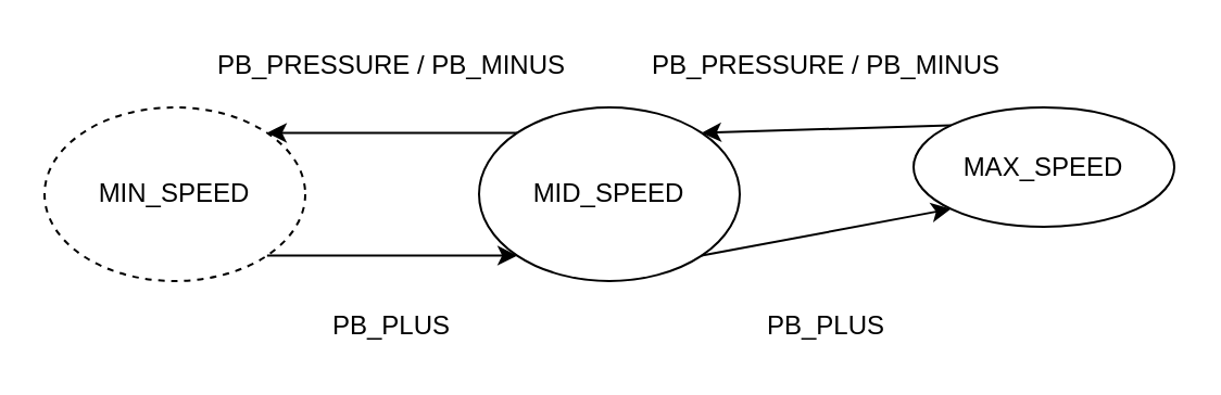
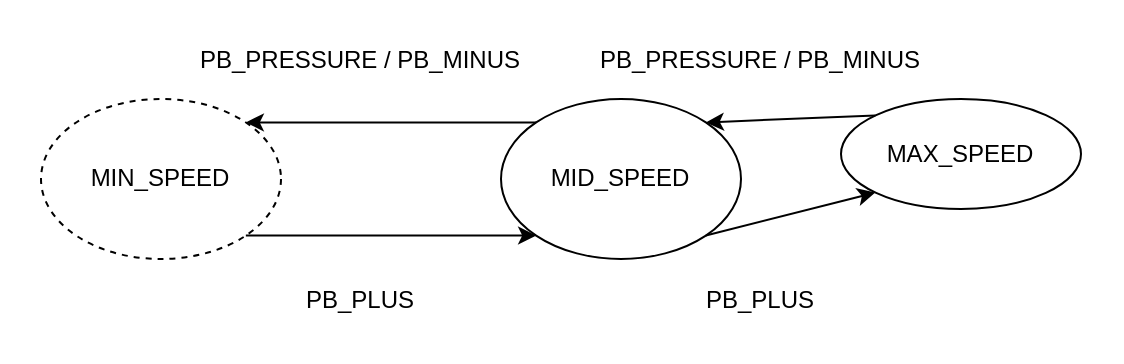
  <mxCell id="0" />
  <mxCell id="1" parent="0" />
  <mxCell id="2" value="MIN_SPEED" style="ellipse;whiteSpace=wrap;html=1;dashed=1;" vertex="1" parent="1"><mxGeometry x="20" y="49" width="120" height="80" as="geometry" /></mxCell>
- <mxCell id="3" value="MID_SPEED" style="ellipse;whiteSpace=wrap;html=1;" vertex="1" parent="1"><mxGeometry x="220" y="49" width="120" height="80" as="geometry" /></mxCell>
+ <mxCell id="3" value="MID_SPEED" style="ellipse;whiteSpace=wrap;html=1;" vertex="1" parent="1"><mxGeometry x="250" y="49" width="120" height="80" as="geometry" /></mxCell>
  <mxCell id="4" value="MAX_SPEED" style="ellipse;whiteSpace=wrap;html=1;" vertex="1" parent="1"><mxGeometry x="420" y="49" width="120" height="55" as="geometry" /></mxCell>
  <mxCell id="5" value="" style="endArrow=classic;html=1;exitX=1;exitY=1;exitDx=0;exitDy=0;entryX=0;entryY=1;entryDx=0;entryDy=0;" edge="1" parent="1" source="2" target="3"><mxGeometry width="50" height="50" relative="1" as="geometry"><mxPoint x="250" y="130" as="sourcePoint" /><mxPoint x="300" y="80" as="targetPoint" /></mxGeometry></mxCell>
  <mxCell id="6" value="" style="endArrow=classic;html=1;exitX=0;exitY=0;exitDx=0;exitDy=0;entryX=1;entryY=0;entryDx=0;entryDy=0;" edge="1" parent="1" source="3" target="2"><mxGeometry width="50" height="50" relative="1" as="geometry"><mxPoint x="250" y="130" as="sourcePoint" /><mxPoint x="170" y="10" as="targetPoint" /></mxGeometry></mxCell>
  <mxCell id="7" value="" style="endArrow=classic;html=1;exitX=1;exitY=1;exitDx=0;exitDy=0;entryX=0;entryY=1;entryDx=0;entryDy=0;" edge="1" parent="1" source="3" target="4"><mxGeometry width="50" height="50" relative="1" as="geometry"><mxPoint x="250" y="130" as="sourcePoint" /><mxPoint x="300" y="80" as="targetPoint" /></mxGeometry></mxCell>
  <mxCell id="8" value="" style="endArrow=classic;html=1;exitX=0;exitY=0;exitDx=0;exitDy=0;entryX=1;entryY=0;entryDx=0;entryDy=0;" edge="1" parent="1" source="4" target="3"><mxGeometry width="50" height="50" relative="1" as="geometry"><mxPoint x="250" y="130" as="sourcePoint" /><mxPoint x="300" y="80" as="targetPoint" /></mxGeometry></mxCell>
  <mxCell id="9" value="PB_PRESSURE /&amp;nbsp;PB_MINUS" style="text;html=1;strokeColor=none;fillColor=none;align=center;verticalAlign=middle;whiteSpace=wrap;rounded=0;" vertex="1" parent="1"><mxGeometry x="290" y="20" width="180" height="20" as="geometry" /></mxCell>
  <mxCell id="10" value="PB_PRESSURE /&amp;nbsp;PB_MINUS" style="text;html=1;strokeColor=none;fillColor=none;align=center;verticalAlign=middle;whiteSpace=wrap;rounded=0;" vertex="1" parent="1"><mxGeometry x="90" y="20" width="180" height="20" as="geometry" /></mxCell>
  <mxCell id="11" value="PB_PLUS" style="text;html=1;strokeColor=none;fillColor=none;align=center;verticalAlign=middle;whiteSpace=wrap;rounded=0;" vertex="1" parent="1"><mxGeometry x="90" y="140" width="180" height="20" as="geometry" /></mxCell>
  <mxCell id="12" value="PB_PLUS" style="text;html=1;strokeColor=none;fillColor=none;align=center;verticalAlign=middle;whiteSpace=wrap;rounded=0;" vertex="1" parent="1"><mxGeometry x="290" y="140" width="180" height="20" as="geometry" /></mxCell>
